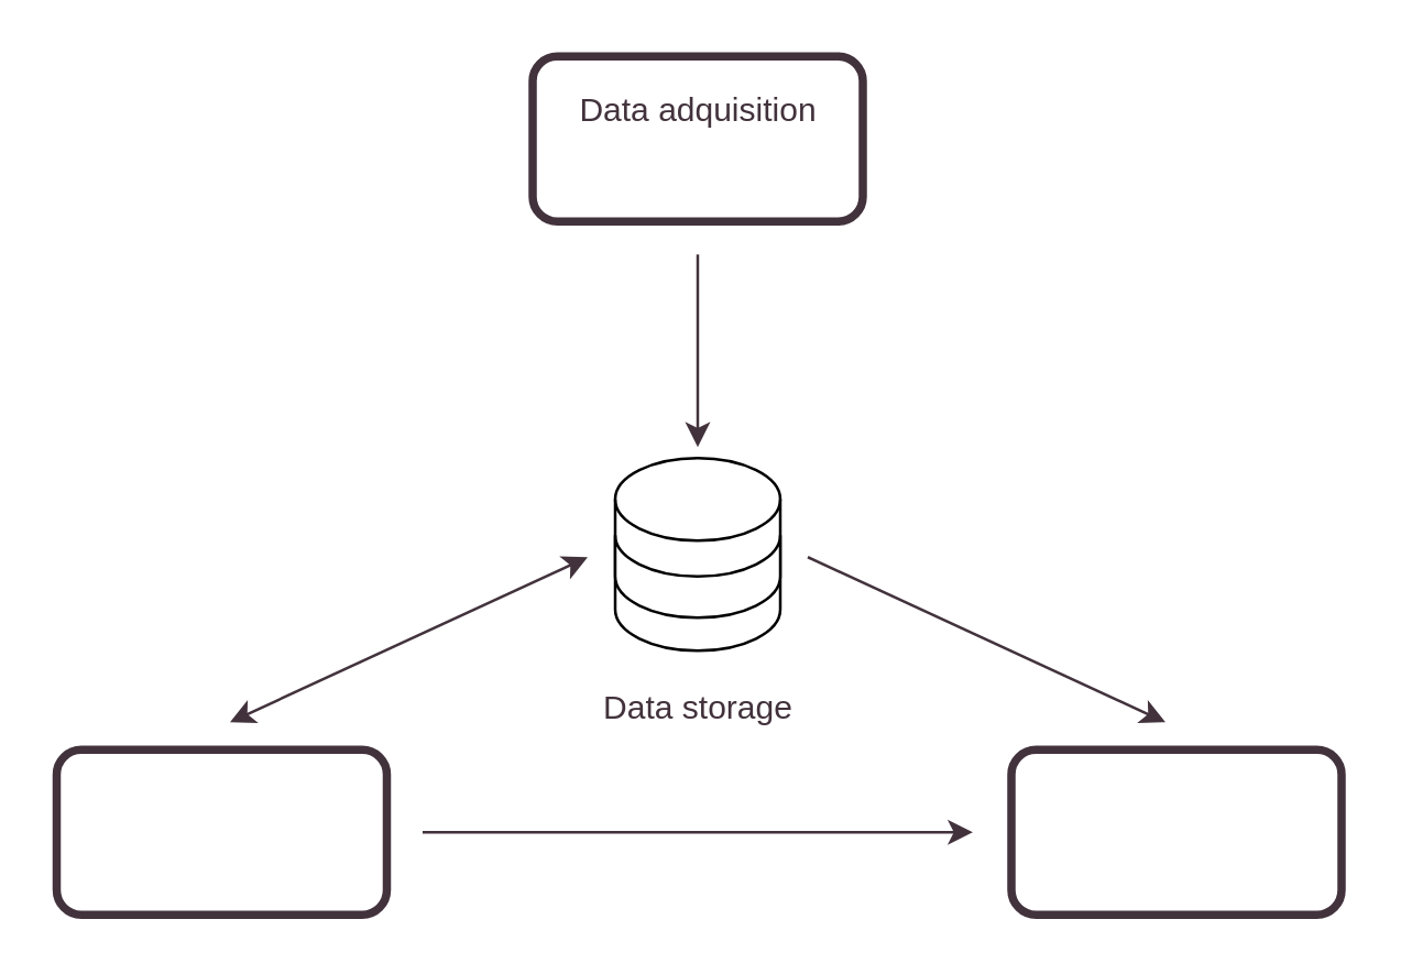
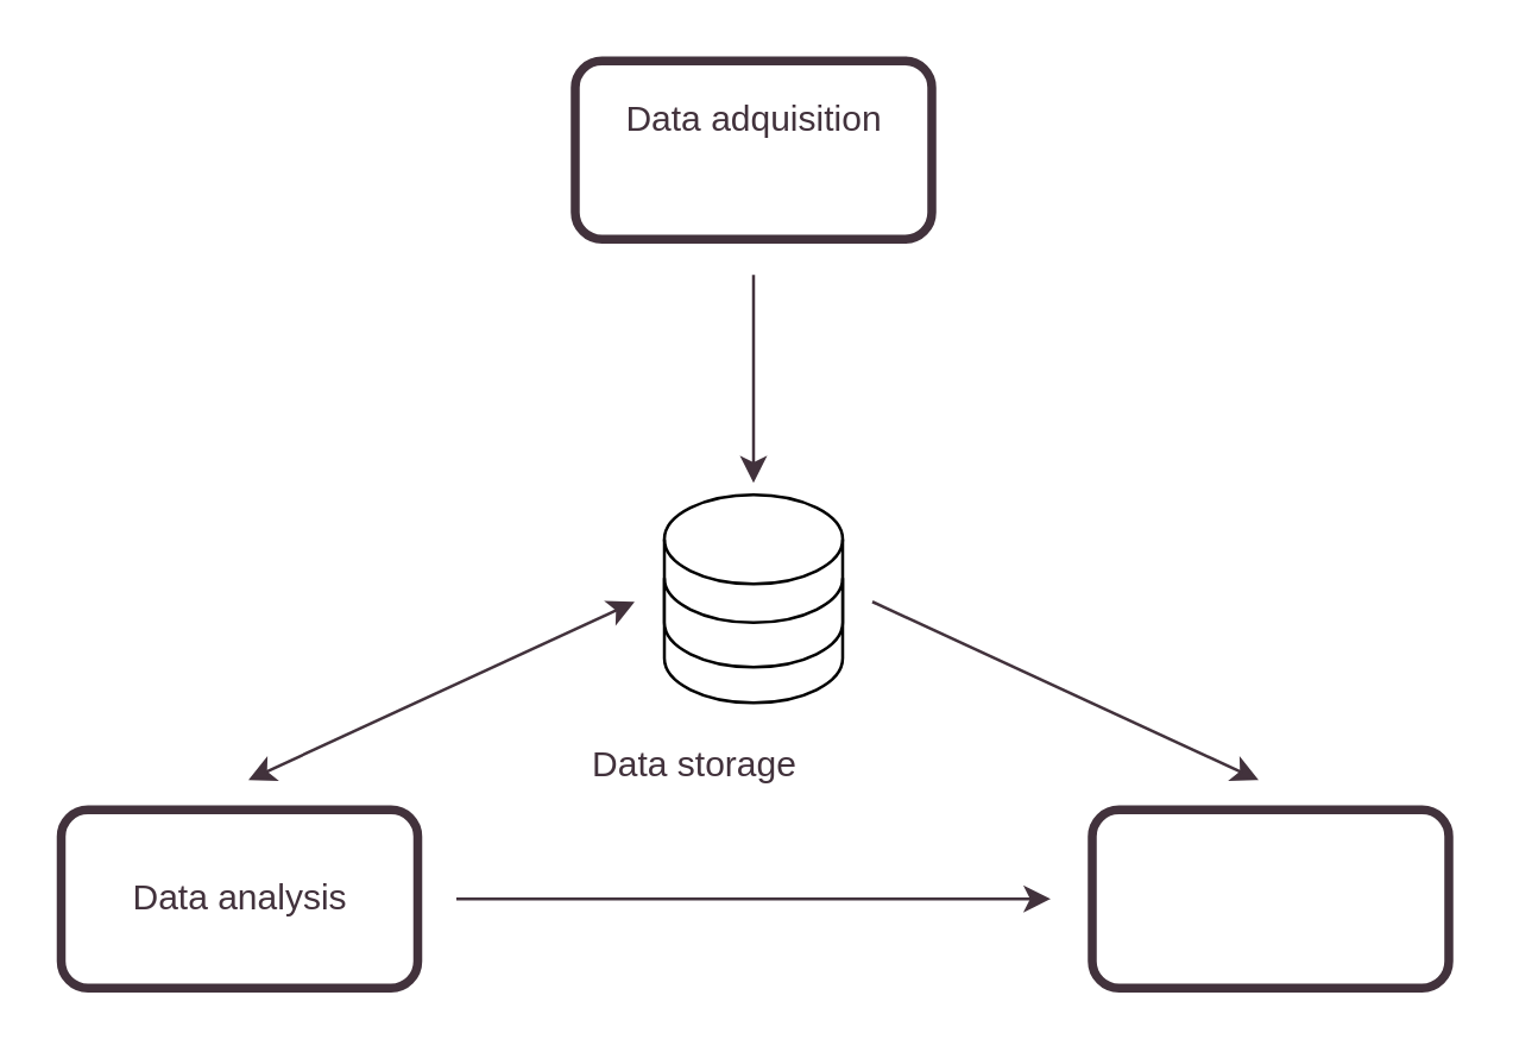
  <mxCell id="0" />
  <mxCell id="1" parent="0" />
  <mxCell id="2" value="" style="rounded=1;whiteSpace=wrap;html=1;glass=0;shadow=0;gradientColor=none;fillColor=none;strokeColor=#42323C;strokeWidth=3;" parent="1" vertex="1"><mxGeometry x="193" y="20" width="120" height="60" as="geometry" /></mxCell>
  <mxCell id="3" value="" style="rounded=1;whiteSpace=wrap;html=1;strokeColor=#42323C;fillColor=none;strokeWidth=3;" parent="1" vertex="1"><mxGeometry x="20" y="272" width="120" height="60" as="geometry" /></mxCell>
  <mxCell id="4" value="" style="rounded=1;whiteSpace=wrap;html=1;strokeColor=#42323C;fillColor=none;strokeWidth=3;" parent="1" vertex="1"><mxGeometry x="367" y="272" width="120" height="60" as="geometry" /></mxCell>
  <mxCell id="5" value="" style="group;rounded=0;glass=0;shadow=0;" parent="1" vertex="1" connectable="0"><mxGeometry x="223" y="166" width="60" height="70" as="geometry" /></mxCell>
  <mxCell id="6" value="" style="shape=cylinder3;whiteSpace=wrap;html=1;boundedLbl=1;backgroundOutline=1;size=15;" parent="5" vertex="1"><mxGeometry width="60" height="70" as="geometry" /></mxCell>
  <mxCell id="7" value="" style="shape=cylinder3;whiteSpace=wrap;html=1;boundedLbl=1;backgroundOutline=1;size=15;lid=0;" parent="5" vertex="1"><mxGeometry y="28" width="60" height="30" as="geometry" /></mxCell>
  <mxCell id="8" value="" style="endArrow=classic;html=1;strokeColor=#42323C;startArrow=classic;startFill=1;" parent="1" edge="1"><mxGeometry width="50" height="50" relative="1" as="geometry"><mxPoint x="213" y="202" as="sourcePoint" /><mxPoint x="83" y="262" as="targetPoint" /></mxGeometry></mxCell>
  <mxCell id="9" value="" style="endArrow=classic;html=1;strokeColor=#42323C;" parent="1" edge="1"><mxGeometry width="50" height="50" relative="1" as="geometry"><mxPoint x="153" y="302" as="sourcePoint" /><mxPoint x="353" y="302" as="targetPoint" /></mxGeometry></mxCell>
  <mxCell id="10" value="&lt;font color=&quot;#42323c&quot;&gt;Data adquisition&lt;/font&gt;" style="text;html=1;align=center;verticalAlign=middle;resizable=0;points=[];autosize=1;strokeColor=none;fillColor=none;" parent="1" vertex="1"><mxGeometry x="198" y="25" width="110" height="30" as="geometry" /></mxCell>
- <mxCell id="12" value="&lt;font color=&quot;#42323c&quot;&gt;Data storage&lt;/font&gt;" style="text;html=1;align=center;verticalAlign=middle;resizable=0;points=[];autosize=1;strokeColor=none;fillColor=none;" parent="1" vertex="1"><mxGeometry x="208" y="242" width="90" height="30" as="geometry" /></mxCell>
+ <mxCell id="11" value="&lt;font color=&quot;#42323c&quot;&gt;Data analysis&lt;/font&gt;" style="text;html=1;align=center;verticalAlign=middle;resizable=0;points=[];autosize=1;strokeColor=none;fillColor=none;" parent="1" vertex="1"><mxGeometry x="30" y="287" width="100" height="30" as="geometry" /></mxCell>
+ <mxCell id="12" value="&lt;font color=&quot;#42323c&quot;&gt;Data storage&lt;/font&gt;" style="text;html=1;align=center;verticalAlign=middle;resizable=0;points=[];autosize=1;strokeColor=none;fillColor=none;" parent="1" vertex="1"><mxGeometry x="188" y="242" width="90" height="30" as="geometry" /></mxCell>
  <mxCell id="13" value="" style="endArrow=classic;html=1;strokeColor=#42323C;" parent="1" edge="1"><mxGeometry width="50" height="50" relative="1" as="geometry"><mxPoint x="253" y="92" as="sourcePoint" /><mxPoint x="253" y="162" as="targetPoint" /></mxGeometry></mxCell>
  <mxCell id="14" value="" style="endArrow=classic;html=1;strokeColor=#42323C;" parent="1" edge="1"><mxGeometry width="50" height="50" relative="1" as="geometry"><mxPoint x="293" y="202" as="sourcePoint" /><mxPoint x="423" y="262" as="targetPoint" /></mxGeometry></mxCell>
